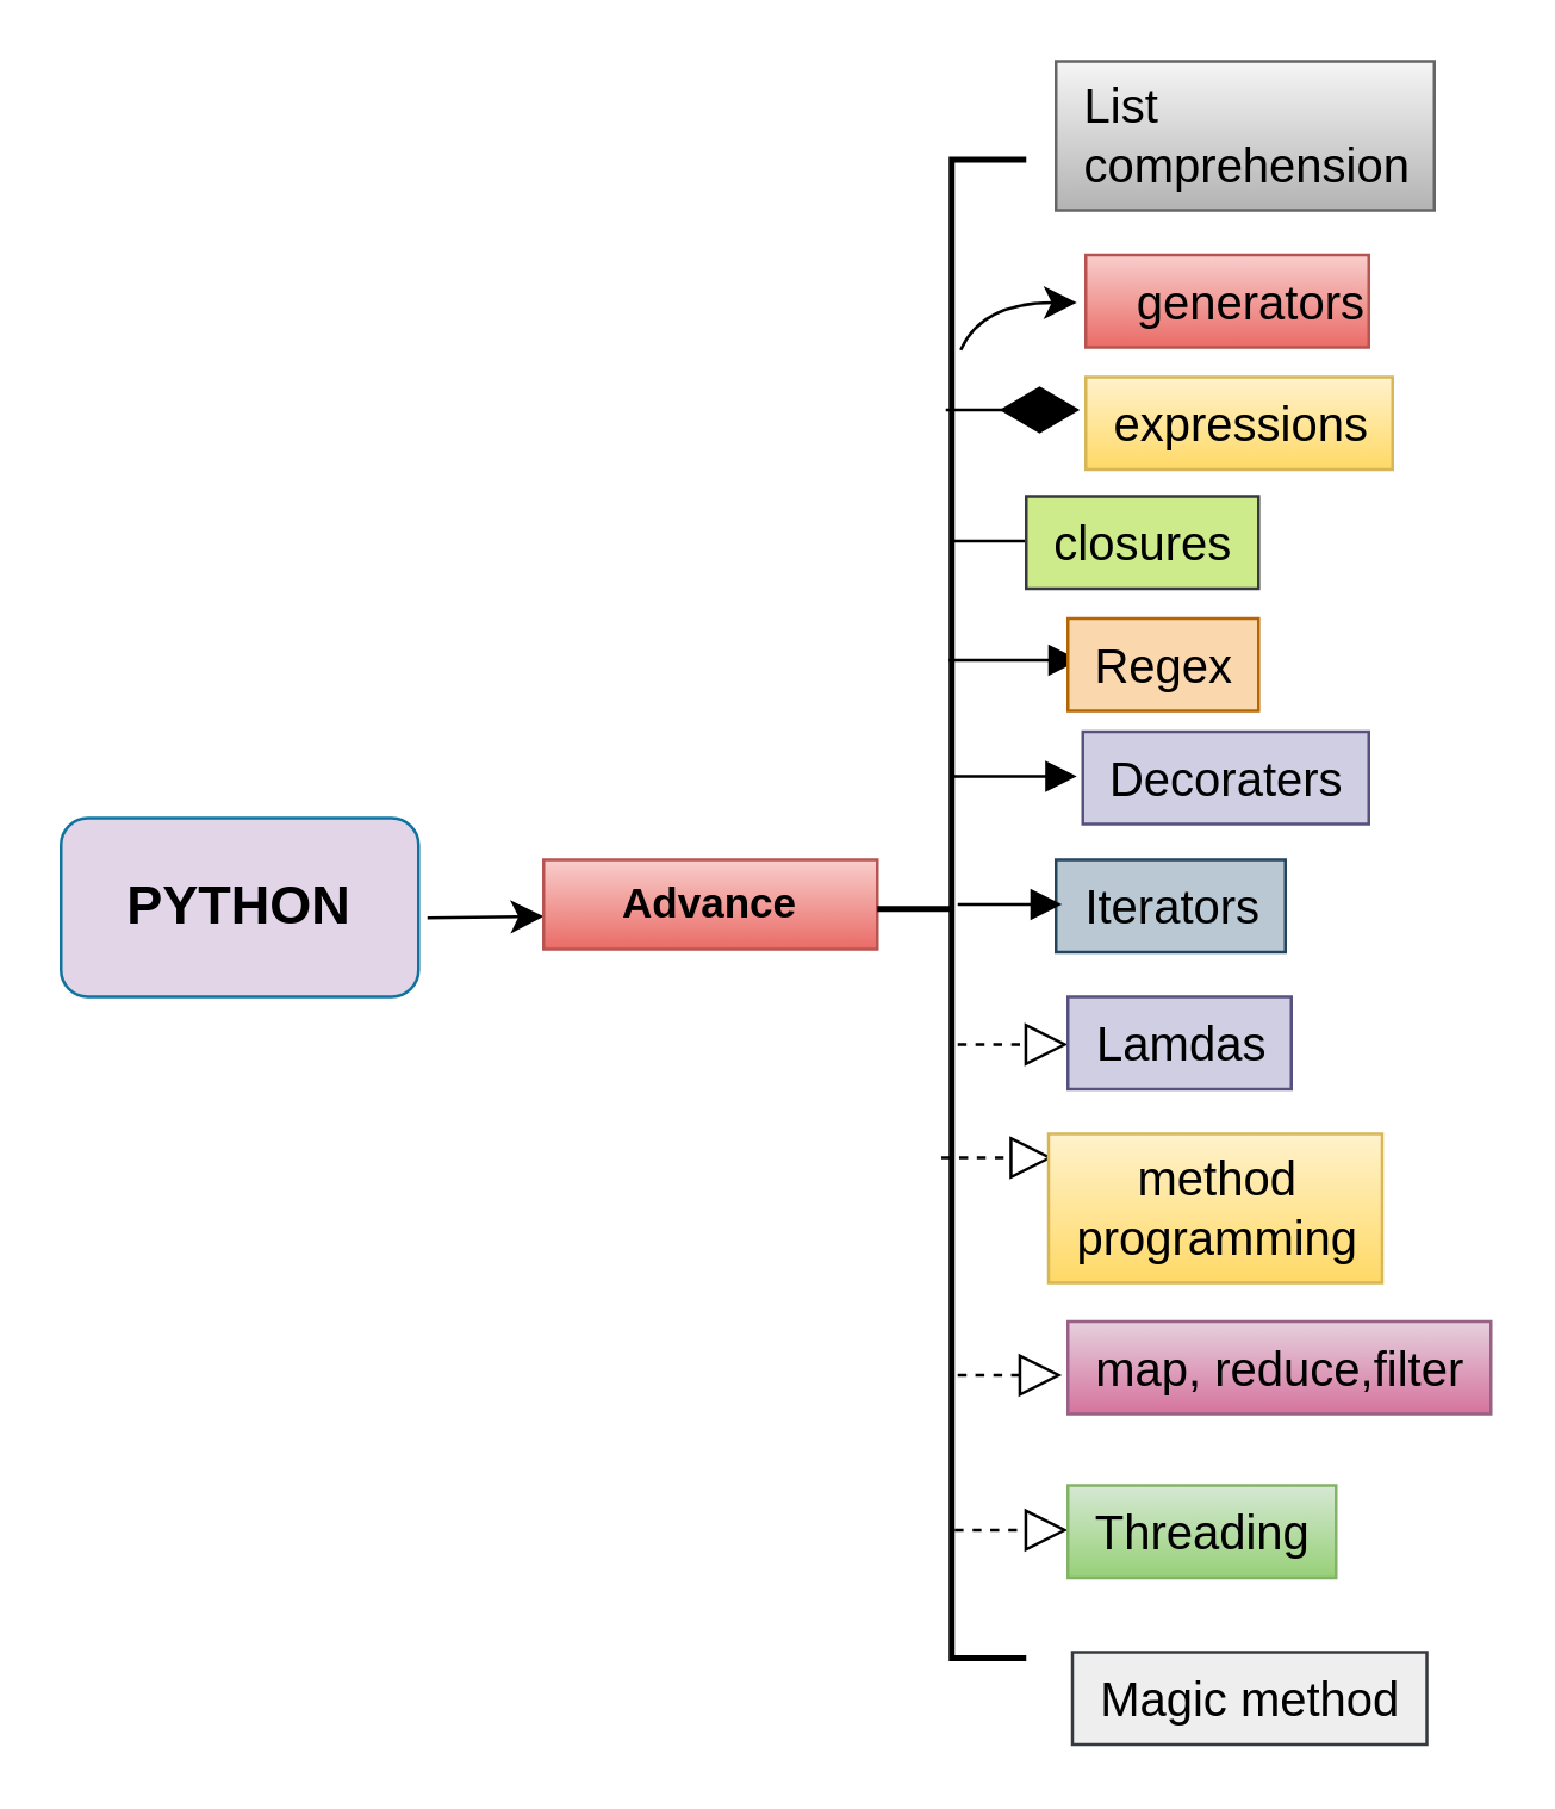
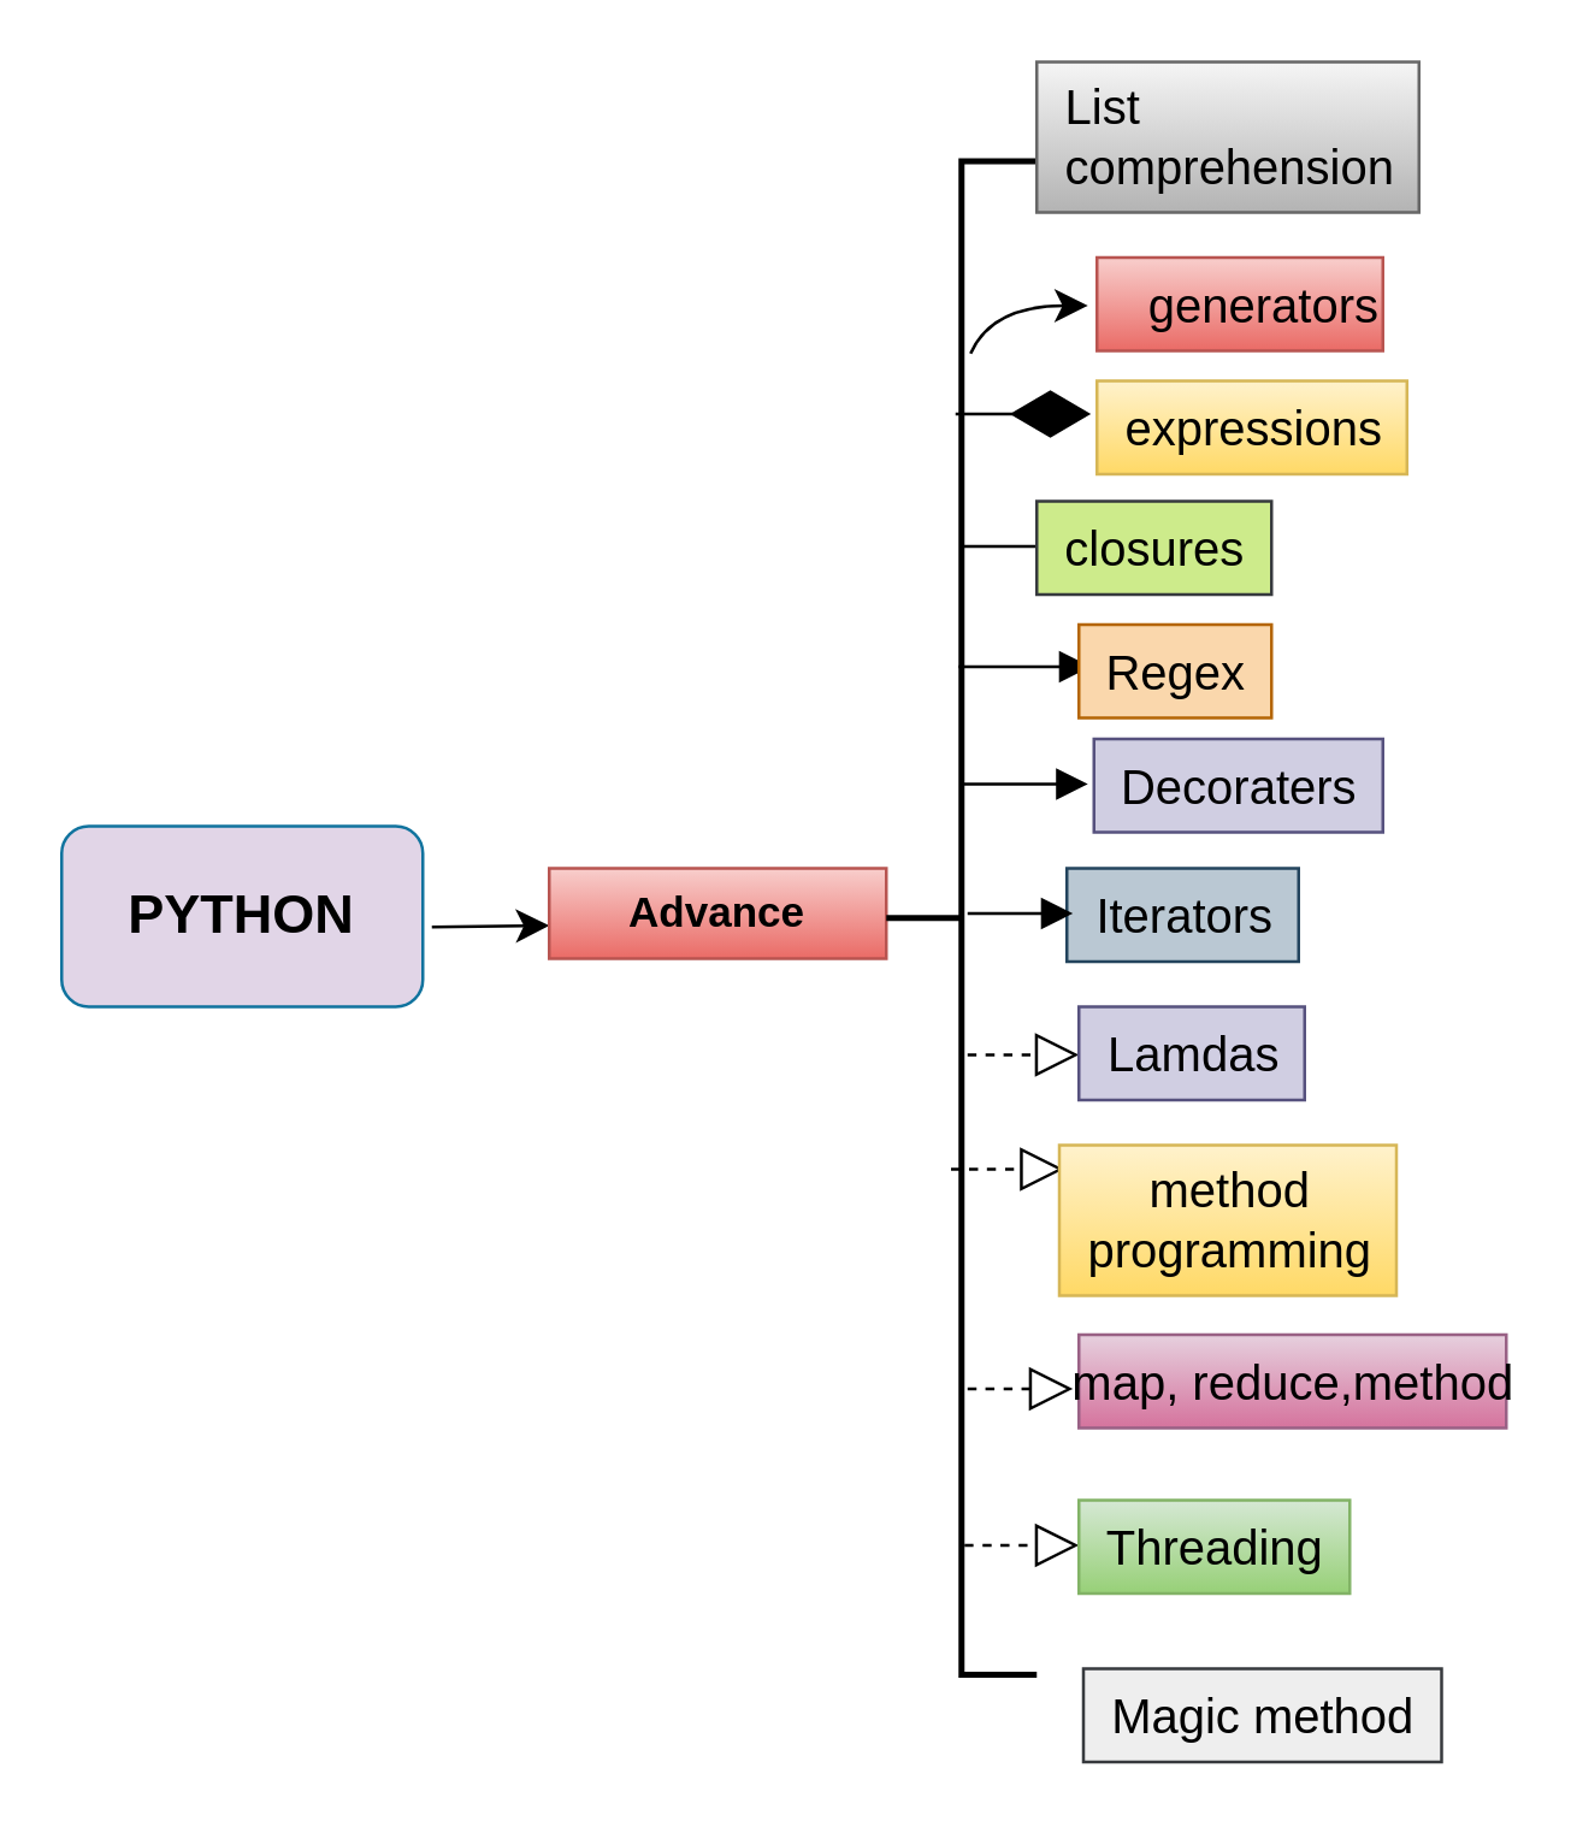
  <mxCell id="0" />
  <mxCell id="1" parent="0" />
  <mxCell id="2" value="&lt;h2&gt;PYTHON&lt;/h2&gt;" style="rounded=1;whiteSpace=wrap;html=1;fillColor=#e1d5e7;strokeColor=#10739e;" parent="1" vertex="1"><mxGeometry x="20" y="274" width="120" height="60" as="geometry" /></mxCell>
  <mxCell id="3" value="" style="endArrow=classic;html=1;rounded=0;fontSize=12;startSize=8;endSize=8;curved=1;exitX=1.025;exitY=0.617;exitDx=0;exitDy=0;exitPerimeter=0;entryX=0;entryY=0.75;entryDx=0;entryDy=0;" parent="1" edge="1"><mxGeometry width="50" height="50" relative="1" as="geometry"><mxPoint x="143" y="307.52" as="sourcePoint" /><mxPoint x="182" y="307" as="targetPoint" /></mxGeometry></mxCell>
  <mxCell id="4" value="&lt;h3&gt;Advance&lt;/h3&gt;" style="rounded=0;whiteSpace=wrap;html=1;fillColor=#f8cecc;gradientColor=#ea6b66;strokeColor=#b85450;" parent="1" vertex="1"><mxGeometry x="182" y="288" width="112" height="30" as="geometry" /></mxCell>
  <mxCell id="5" value="" style="strokeWidth=2;html=1;shape=mxgraph.flowchart.annotation_2;align=left;labelPosition=right;pointerEvents=1;" parent="1" vertex="1"><mxGeometry x="294" y="53" width="50" height="503" as="geometry" /></mxCell>
- <mxCell id="6" value="&lt;div style=&quot;text-align: left;&quot;&gt;List&lt;/div&gt;&lt;div style=&quot;text-align: justify;&quot;&gt;comprehension&lt;/div&gt;" style="text;html=1;align=center;verticalAlign=middle;resizable=0;points=[];autosize=1;fontSize=16;fillColor=#f5f5f5;gradientColor=#b3b3b3;strokeColor=#666666;" parent="1" vertex="1"><mxGeometry x="354" y="20" width="127" height="50" as="geometry" /></mxCell>
+ <mxCell id="6" value="&lt;div style=&quot;text-align: left;&quot;&gt;List&lt;/div&gt;&lt;div style=&quot;text-align: justify;&quot;&gt;comprehension&lt;/div&gt;" style="text;html=1;align=center;verticalAlign=middle;resizable=0;points=[];autosize=1;fontSize=16;fillColor=#f5f5f5;gradientColor=#b3b3b3;strokeColor=#666666;" parent="1" vertex="1"><mxGeometry x="344" y="20" width="127" height="50" as="geometry" /></mxCell>
  <mxCell id="7" value="" style="endArrow=classic;html=1;rounded=0;fontSize=12;startSize=8;endSize=8;curved=1;exitX=0.56;exitY=0.127;exitDx=0;exitDy=0;exitPerimeter=0;" parent="1" source="5" edge="1"><mxGeometry width="50" height="50" relative="1" as="geometry"><mxPoint x="323" y="136" as="sourcePoint" /><mxPoint x="361" y="101" as="targetPoint" /><Array as="points"><mxPoint x="329" y="101" /></Array></mxGeometry></mxCell>
  <mxCell id="8" value="&lt;div style=&quot;text-align: justify;&quot;&gt;generators&lt;/div&gt;" style="text;html=1;align=right;verticalAlign=middle;resizable=0;points=[];autosize=1;strokeColor=#b85450;fillColor=#f8cecc;fontSize=16;gradientColor=#ea6b66;" parent="1" vertex="1"><mxGeometry x="364" y="85" width="95" height="31" as="geometry" /></mxCell>
  <mxCell id="9" value="" style="endArrow=diamondThin;endFill=1;endSize=24;html=1;rounded=0;fontSize=12;curved=1;" edge="1" parent="1"><mxGeometry width="160" relative="1" as="geometry"><mxPoint x="317" y="137" as="sourcePoint" /><mxPoint x="362" y="137" as="targetPoint" /></mxGeometry></mxCell>
  <mxCell id="10" value="expressions" style="text;html=1;align=center;verticalAlign=middle;resizable=0;points=[];autosize=1;strokeColor=#d6b656;fillColor=#fff2cc;fontSize=16;gradientColor=#ffd966;" vertex="1" parent="1"><mxGeometry x="364" y="126" width="103" height="31" as="geometry" /></mxCell>
  <mxCell id="11" value="" style="endArrow=open;endFill=1;endSize=12;html=1;rounded=0;fontSize=12;curved=1;" edge="1" parent="1"><mxGeometry width="160" relative="1" as="geometry"><mxPoint x="319" y="181" as="sourcePoint" /><mxPoint x="364" y="181" as="targetPoint" /><Array as="points" /></mxGeometry></mxCell>
  <mxCell id="12" value="&lt;div style=&quot;&quot;&gt;closures&lt;/div&gt;" style="text;html=1;align=center;verticalAlign=middle;resizable=0;points=[];autosize=1;strokeColor=#36393d;fillColor=#cdeb8b;fontSize=16;" vertex="1" parent="1"><mxGeometry x="344" y="166" width="78" height="31" as="geometry" /></mxCell>
  <mxCell id="13" value="" style="endArrow=block;endFill=1;html=1;edgeStyle=orthogonalEdgeStyle;align=left;verticalAlign=top;rounded=0;fontSize=12;startSize=8;endSize=8;curved=1;" edge="1" parent="1"><mxGeometry x="-1" relative="1" as="geometry"><mxPoint x="318" y="221" as="sourcePoint" /><mxPoint x="362" y="221" as="targetPoint" /></mxGeometry></mxCell>
  <mxCell id="14" value="Regex" style="text;html=1;align=center;verticalAlign=middle;resizable=0;points=[];autosize=1;strokeColor=#b46504;fillColor=#fad7ac;fontSize=16;" vertex="1" parent="1"><mxGeometry x="358" y="207" width="64" height="31" as="geometry" /></mxCell>
  <mxCell id="15" value="" style="endArrow=block;endFill=1;html=1;edgeStyle=orthogonalEdgeStyle;align=left;verticalAlign=top;rounded=0;fontSize=12;startSize=8;endSize=8;curved=1;" edge="1" parent="1"><mxGeometry x="-1" relative="1" as="geometry"><mxPoint x="319" y="260" as="sourcePoint" /><mxPoint x="361" y="260" as="targetPoint" /></mxGeometry></mxCell>
  <mxCell id="16" value="Decoraters" style="text;html=1;align=center;verticalAlign=middle;resizable=0;points=[];autosize=1;strokeColor=#56517e;fillColor=#d0cee2;fontSize=16;" vertex="1" parent="1"><mxGeometry x="363" y="245" width="96" height="31" as="geometry" /></mxCell>
  <mxCell id="17" value="Iterators" style="text;html=1;align=center;verticalAlign=middle;resizable=0;points=[];autosize=1;strokeColor=#23445d;fillColor=#bac8d3;fontSize=16;" vertex="1" parent="1"><mxGeometry x="354" y="288" width="77" height="31" as="geometry" /></mxCell>
  <mxCell id="18" value="" style="endArrow=block;endFill=1;html=1;edgeStyle=orthogonalEdgeStyle;align=left;verticalAlign=top;rounded=0;fontSize=12;startSize=8;endSize=8;curved=1;" edge="1" parent="1"><mxGeometry x="-1" relative="1" as="geometry"><mxPoint x="321" y="303" as="sourcePoint" /><mxPoint x="356" y="303" as="targetPoint" /></mxGeometry></mxCell>
  <mxCell id="19" value="" style="endArrow=block;dashed=1;endFill=0;endSize=12;html=1;rounded=0;fontSize=12;curved=1;" edge="1" parent="1"><mxGeometry width="160" relative="1" as="geometry"><mxPoint x="321" y="350" as="sourcePoint" /><mxPoint x="358" y="350" as="targetPoint" /></mxGeometry></mxCell>
  <mxCell id="20" value="Lamdas" style="text;html=1;align=center;verticalAlign=middle;resizable=0;points=[];autosize=1;strokeColor=#56517e;fillColor=#d0cee2;fontSize=16;" vertex="1" parent="1"><mxGeometry x="358" y="334" width="75" height="31" as="geometry" /></mxCell>
  <mxCell id="21" value="" style="endArrow=block;dashed=1;endFill=0;endSize=12;html=1;rounded=0;fontSize=12;curved=1;" edge="1" parent="1"><mxGeometry width="160" relative="1" as="geometry"><mxPoint x="315.5" y="388" as="sourcePoint" /><mxPoint x="353" y="388" as="targetPoint" /></mxGeometry></mxCell>
  <mxCell id="22" value="method&lt;div&gt;programming&lt;/div&gt;" style="text;html=1;align=center;verticalAlign=middle;resizable=0;points=[];autosize=1;strokeColor=#d6b656;fillColor=#fff2cc;fontSize=16;gradientColor=#ffd966;" vertex="1" parent="1"><mxGeometry x="351.5" y="380" width="112" height="50" as="geometry" /></mxCell>
  <mxCell id="23" value="" style="endArrow=block;dashed=1;endFill=0;endSize=12;html=1;rounded=0;fontSize=12;curved=1;" edge="1" parent="1"><mxGeometry width="160" relative="1" as="geometry"><mxPoint x="321" y="461" as="sourcePoint" /><mxPoint x="356" y="461" as="targetPoint" /></mxGeometry></mxCell>
- <mxCell id="24" value="map, reduce,filter" style="text;html=1;align=center;verticalAlign=middle;resizable=0;points=[];autosize=1;strokeColor=#996185;fillColor=#e6d0de;fontSize=16;gradientColor=#d5739d;" vertex="1" parent="1"><mxGeometry x="358" y="443" width="142" height="31" as="geometry" /></mxCell>
+ <mxCell id="24" value="map, reduce,method" style="text;html=1;align=center;verticalAlign=middle;resizable=0;points=[];autosize=1;strokeColor=#996185;fillColor=#e6d0de;fontSize=16;gradientColor=#d5739d;" vertex="1" parent="1"><mxGeometry x="358" y="443" width="142" height="31" as="geometry" /></mxCell>
  <mxCell id="25" value="" style="endArrow=block;dashed=1;endFill=0;endSize=12;html=1;rounded=0;fontSize=12;curved=1;" edge="1" parent="1"><mxGeometry width="160" relative="1" as="geometry"><mxPoint x="320" y="513" as="sourcePoint" /><mxPoint x="358" y="513" as="targetPoint" /></mxGeometry></mxCell>
  <mxCell id="26" value="Threading" style="text;html=1;align=center;verticalAlign=middle;resizable=0;points=[];autosize=1;strokeColor=#82b366;fillColor=#d5e8d4;fontSize=16;gradientColor=#97d077;" vertex="1" parent="1"><mxGeometry x="358" y="498" width="90" height="31" as="geometry" /></mxCell>
  <mxCell id="27" value="Magic method" style="text;html=1;align=center;verticalAlign=middle;resizable=0;points=[];autosize=1;strokeColor=#36393d;fillColor=#eeeeee;fontSize=16;" vertex="1" parent="1"><mxGeometry x="359.5" y="554" width="119" height="31" as="geometry" /></mxCell>
